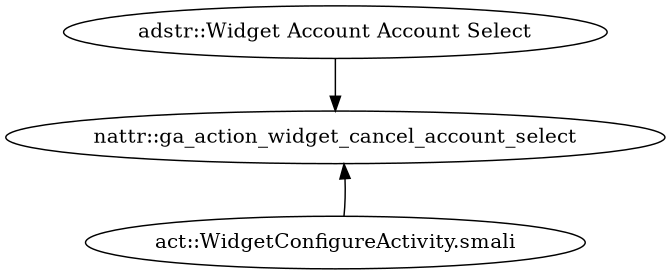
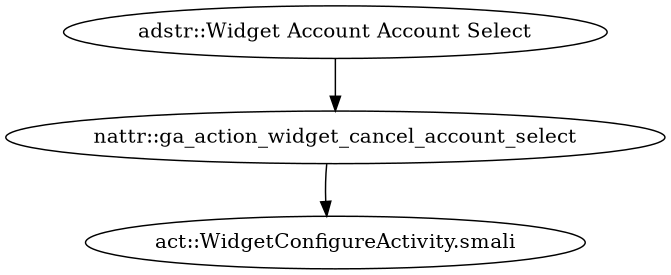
  digraph {
    n1 [label="adstr::Widget Account Account Select"]
    "nattr::ga_action_widget_cancel_account_select"
    "act::WidgetConfigureActivity.smali"
    n1 -> "nattr::ga_action_widget_cancel_account_select"
-   "act::WidgetConfigureActivity.smali" -> "nattr::ga_action_widget_cancel_account_select"
+   "nattr::ga_action_widget_cancel_account_select" -> "act::WidgetConfigureActivity.smali"
  }
